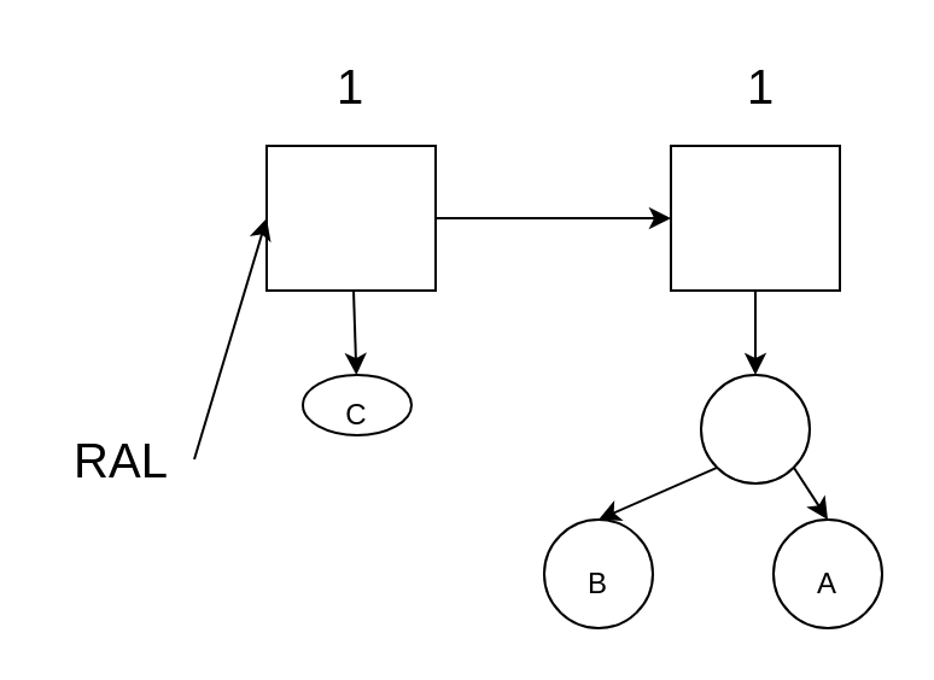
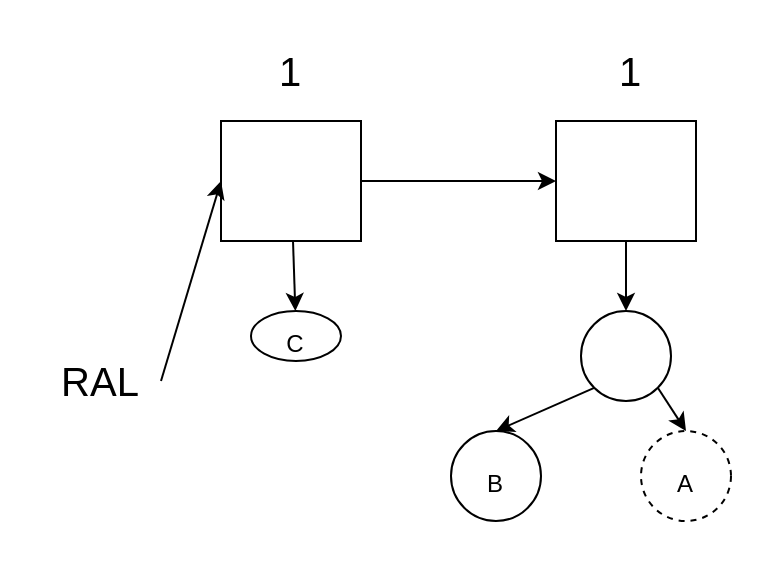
  <mxCell id="0" />
  <mxCell id="1" parent="0" />
  <mxCell id="2" value="" style="edgeStyle=none;rounded=0;orthogonalLoop=1;jettySize=auto;html=1;fontSize=12;" parent="1" source="4" target="9" edge="1"><mxGeometry relative="1" as="geometry" /></mxCell>
  <mxCell id="3" value="" style="edgeStyle=none;rounded=0;orthogonalLoop=1;jettySize=auto;html=1;fontSize=12;" parent="1" source="4" target="6" edge="1"><mxGeometry relative="1" as="geometry" /></mxCell>
  <mxCell id="4" value="" style="rounded=0;whiteSpace=wrap;html=1;fontSize=20;" parent="1" vertex="1"><mxGeometry x="110" y="60" width="70" height="60" as="geometry" /></mxCell>
  <mxCell id="5" style="edgeStyle=none;rounded=0;orthogonalLoop=1;jettySize=auto;html=1;exitX=0.5;exitY=1;exitDx=0;exitDy=0;entryX=0.5;entryY=0;entryDx=0;entryDy=0;fontSize=12;" parent="1" source="6" target="14" edge="1"><mxGeometry relative="1" as="geometry" /></mxCell>
  <mxCell id="6" value="" style="rounded=0;whiteSpace=wrap;html=1;fontSize=20;" parent="1" vertex="1"><mxGeometry x="277.5" y="60" width="70" height="60" as="geometry" /></mxCell>
  <mxCell id="7" value="1" style="text;html=1;strokeColor=none;fillColor=none;align=center;verticalAlign=middle;whiteSpace=wrap;rounded=0;fontSize=20;" parent="1" vertex="1"><mxGeometry x="285" y="20" width="60" height="30" as="geometry" /></mxCell>
  <mxCell id="8" value="1" style="text;html=1;strokeColor=none;fillColor=none;align=center;verticalAlign=middle;whiteSpace=wrap;rounded=0;fontSize=20;" parent="1" vertex="1"><mxGeometry x="115" y="20" width="60" height="30" as="geometry" /></mxCell>
  <mxCell id="9" value="&lt;font style=&quot;font-size: 12px&quot;&gt;C&lt;/font&gt;" style="ellipse;whiteSpace=wrap;html=1;aspect=fixed;fontSize=20;" parent="1" vertex="1"><mxGeometry x="125" y="155" width="45" height="25" as="geometry" /></mxCell>
  <mxCell id="10" style="edgeStyle=none;rounded=0;orthogonalLoop=1;jettySize=auto;html=1;exitX=1;exitY=0.5;exitDx=0;exitDy=0;entryX=0;entryY=0.5;entryDx=0;entryDy=0;fontSize=12;" parent="1" source="11" target="4" edge="1"><mxGeometry relative="1" as="geometry" /></mxCell>
  <mxCell id="11" value="RAL" style="text;html=1;strokeColor=none;fillColor=none;align=center;verticalAlign=middle;whiteSpace=wrap;rounded=0;fontSize=20;" parent="1" vertex="1"><mxGeometry x="20" y="175" width="60" height="30" as="geometry" /></mxCell>
  <mxCell id="12" style="edgeStyle=none;rounded=0;orthogonalLoop=1;jettySize=auto;html=1;exitX=0;exitY=1;exitDx=0;exitDy=0;entryX=0.5;entryY=0;entryDx=0;entryDy=0;fontSize=12;" parent="1" source="14" target="15" edge="1"><mxGeometry relative="1" as="geometry" /></mxCell>
  <mxCell id="13" style="edgeStyle=none;rounded=0;orthogonalLoop=1;jettySize=auto;html=1;exitX=1;exitY=1;exitDx=0;exitDy=0;entryX=0.5;entryY=0;entryDx=0;entryDy=0;fontSize=12;" parent="1" source="14" target="16" edge="1"><mxGeometry relative="1" as="geometry" /></mxCell>
  <mxCell id="14" value="" style="ellipse;whiteSpace=wrap;html=1;aspect=fixed;fontSize=20;" parent="1" vertex="1"><mxGeometry x="290" y="155" width="45" height="45" as="geometry" /></mxCell>
  <mxCell id="15" value="&lt;font style=&quot;font-size: 12px&quot;&gt;B&lt;/font&gt;" style="ellipse;whiteSpace=wrap;html=1;aspect=fixed;fontSize=20;" parent="1" vertex="1"><mxGeometry x="225" y="215" width="45" height="45" as="geometry" /></mxCell>
- <mxCell id="16" value="&lt;font style=&quot;font-size: 12px&quot;&gt;A&lt;/font&gt;" style="ellipse;whiteSpace=wrap;html=1;aspect=fixed;fontSize=20;" parent="1" vertex="1"><mxGeometry x="320" y="215" width="45" height="45" as="geometry" /></mxCell>
+ <mxCell id="16" value="&lt;font style=&quot;font-size: 12px&quot;&gt;A&lt;/font&gt;" style="ellipse;whiteSpace=wrap;html=1;aspect=fixed;fontSize=20;dashed=1;" parent="1" vertex="1"><mxGeometry x="320" y="215" width="45" height="45" as="geometry" /></mxCell>
